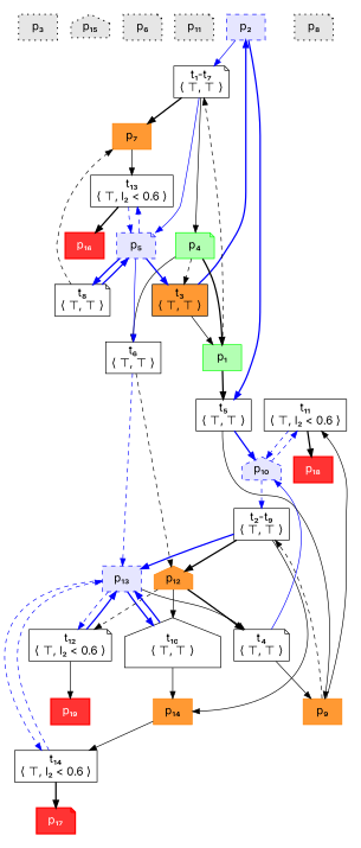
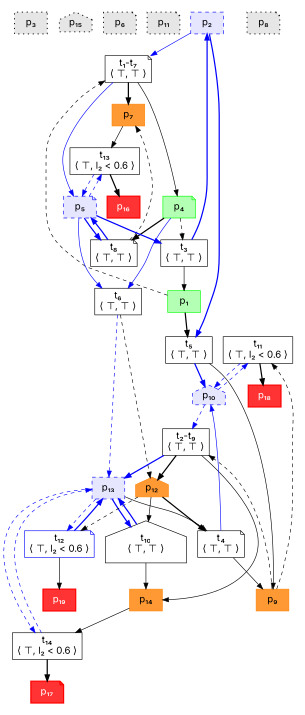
  digraph {
    fontname=Inter
    splines=true
    node [fillcolor="#FFFFFF" fontcolor="#000000" fontname=Inter fontsize=16 shape=box style=filled fixedsize=shape]
    edge [arrowhead=normal fontname=Inter style=bold]
    n1 [label="t₁₁\n⟨ ⊤, l₂ < 0.6 ⟩" fixedsize=""]
    n2 [color="#0000ff" fillcolor="#e6e6ff" label="p₁₀" shape=house style="dashed, filled"]
    n3 [color="#ff0000" fillcolor="#ff3333" fontcolor="#ffffff" label="p₁₈" style="filled, bold"]
    n4 [color="#000000" fillcolor="#e6e6e6" label="p₈" penwidth=1.5 shape=note style="dotted,filled"]
    n5 [label="t₂-t₉\n⟨ ⊤, ⊤ ⟩" fixedsize=""]
    n6 [color="#ff0000" fillcolor="#ff3333" fontcolor="#ffffff" label="p₁₉" style="filled, bold"]
    n7 [color="#ff8000" fillcolor="#ff9933" label="p₇"]
    n8 [label="t₁₃\n⟨ ⊤, l₂ < 0.6 ⟩" fixedsize=""]
-   n9 [label="t₁₂\n⟨ ⊤, l₂ < 0.6 ⟩" shape=note fixedsize=""]
+   n9 [label="t₁₂\n⟨ ⊤, l₂ < 0.6 ⟩" shape=note color="#0000ff" fixedsize=""]
    n10 [color="#0000ff" fillcolor="#e6e6ff" label="p₁₃" style="dashed, filled"]
-   n11 [fillcolor="#ff9933" label="t₃\n⟨ ⊤, ⊤ ⟩" fixedsize=""]
+   n11 [label="t₃\n⟨ ⊤, ⊤ ⟩" fixedsize=""]
    n12 [color="#0000ff" fillcolor="#e6e6ff" label="p₂" style="dashed, filled"]
    n13 [color="#00ff00" fillcolor="#b3ffb3" label="p₁"]
    n14 [color="#00ff00" fillcolor="#b3ffb3" label="p₄" shape=note]
    n15 [label="t₈\n⟨ ⊤, ⊤ ⟩" shape=note fixedsize=""]
    n16 [label="t₆\n⟨ ⊤, ⊤ ⟩" fixedsize=""]
    n17 [color="#ff8000" fillcolor="#ff9933" label="p₁₂" shape=house]
    n18 [label="t₁₀\n⟨ ⊤, ⊤ ⟩" shape=house fixedsize=""]
    n19 [label="t₄\n⟨ ⊤, ⊤ ⟩" shape=note fixedsize=""]
    n20 [color="#ff0000" fillcolor="#ff3333" fontcolor="#ffffff" label="p₁₇" shape=note style="filled, bold"]
    n21 [color="#000000" fillcolor="#e6e6e6" label="p₁₁" penwidth=1.5 shape=note style="dotted,filled"]
    n22 [label="t₁-t₇\n⟨ ⊤, ⊤ ⟩" shape=note fixedsize=""]
    n23 [label="t₅\n⟨ ⊤, ⊤ ⟩" fixedsize=""]
    n24 [label="t₁₄\n⟨ ⊤, l₂ < 0.6 ⟩" fixedsize=""]
    n25 [color="#ff8000" fillcolor="#ff9933" label="p₉"]
    n26 [color="#000000" fillcolor="#e6e6e6" label="p₆" penwidth=1.5 shape=note style="dotted,filled"]
    n27 [color="#0000ff" fillcolor="#e6e6ff" label="p₅" shape=note style="dashed, filled"]
    n28 [color="#ff8000" fillcolor="#ff9933" label="p₁₄"]
    n29 [color="#000000" fillcolor="#e6e6e6" label="p₁₅" penwidth=1.5 shape=house style="dotted,filled"]
    n30 [color="#ff0000" fillcolor="#ff3333" fontcolor="#ffffff" label="p₁₆" style="filled, bold"]
    n31 [color="#000000" fillcolor="#e6e6e6" label="p₃" penwidth=1.5 style="dotted,filled"]
    subgraph cluster_1 {
      style=invis
      n1
      n2
      n3
      n4
      n5
      n6
      n7
      n8
      n9
      n10
      n11
      n12
      n13
      n14
      n15
      n16
      n17
      n18
      n19
      n20
      n21
      n22
      n23
      n24
      n25
      n26
      n27
      n28
      n29
      n30
      n31
    }
    n1 -> n2 [color="#0000ff" style=dashed]
    n1 -> n3
    n2 -> n1 [color="#0000ff" style=dashed]
    n2 -> n5 [color="#0000ff" style=dashed]
    n5 -> n10 [color="#0000ff"]
    n5 -> n17
    n5 -> n28 [style=solid]
    n7 -> n8 [style=solid]
    n8 -> n27 [color="#0000ff" style=dashed]
    n8 -> n30
    n9 -> n6 [style=solid]
    n9 -> n10 [color="#0000ff"]
    n10 -> n9 [color="#0000ff" style=dashed]
    n10 -> n18 [color="#0000ff"]
    n10 -> n19 [color=black style=solid]
    n10 -> n24 [color="#0000ff" style=dashed]
    n11 -> n12 [color="#0000ff"]
    n11 -> n13 [style=solid]
    n12 -> n22 [color="#0000ff" style=solid]
    n12 -> n23 [color="#0000ff"]
    n13 -> n22 [style=dashed]
    n13 -> n23
    n14 -> n11 [style=dashed]
-   n14 -> n13
-   n14 -> n16 [style=solid]
+   n14 -> n15
+   n14 -> n16 [style=solid color="#0000ff"]
    n15 -> n7 [style=dashed]
    n15 -> n27 [color="#0000ff"]
    n16 -> n10 [color="#0000ff" style=dashed]
    n16 -> n17 [style=dashed]
    n17 -> n9 [style=dashed]
    n17 -> n18 [style=solid]
    n17 -> n19
    n18 -> n10 [color="#0000ff"]
    n18 -> n28 [style=solid]
    n19 -> n2 [color="#0000ff" style=solid]
    n19 -> n25 [style=solid]
    n22 -> n7
    n22 -> n14 [style=solid]
    n22 -> n27 [color="#0000ff" style=solid]
    n23 -> n2 [color="#0000ff"]
    n23 -> n25 [style=solid]
    n24 -> n10 [color="#0000ff" style=dashed]
    n24 -> n20
-   n25 -> n1 [style=solid]
+   n25 -> n1 [style=dashed]
    n25 -> n5 [style=dashed]
    n27 -> n8 [color="#0000ff" style=dashed]
    n27 -> n11 [color="#0000ff"]
    n27 -> n15 [color="#0000ff"]
    n27 -> n16 [color="#0000ff" style=solid]
    n28 -> n24 [style=solid]
  }
